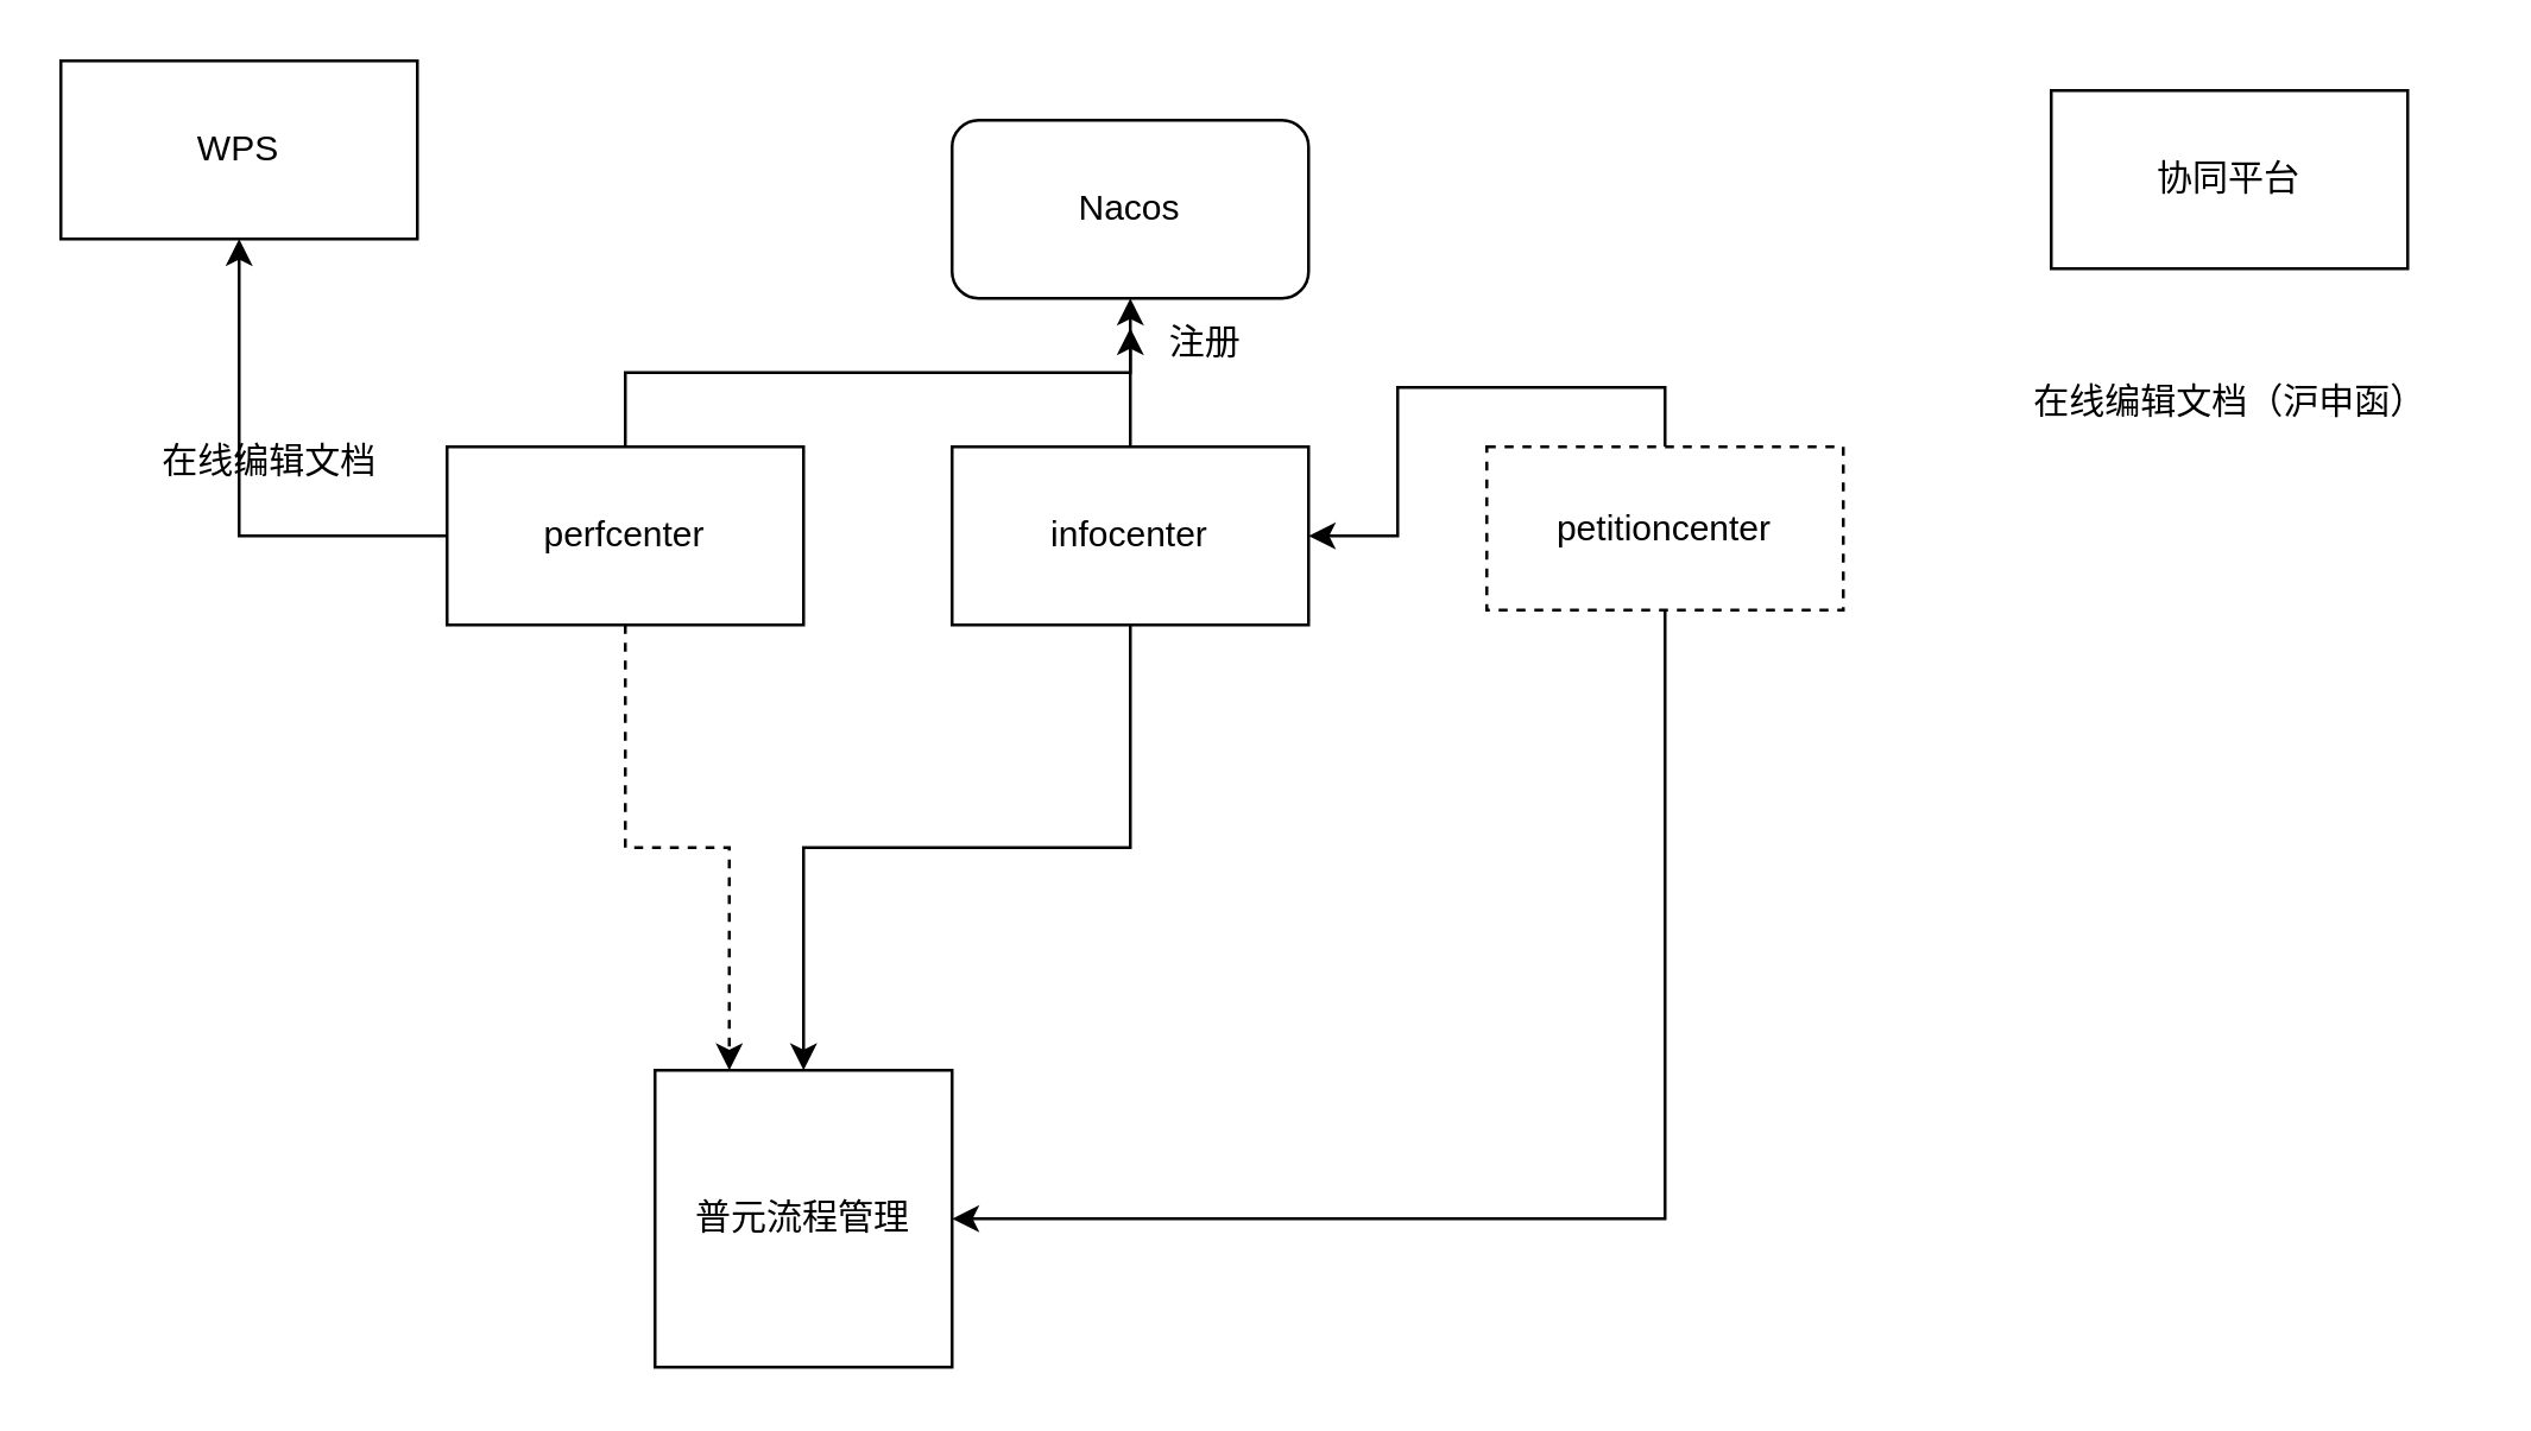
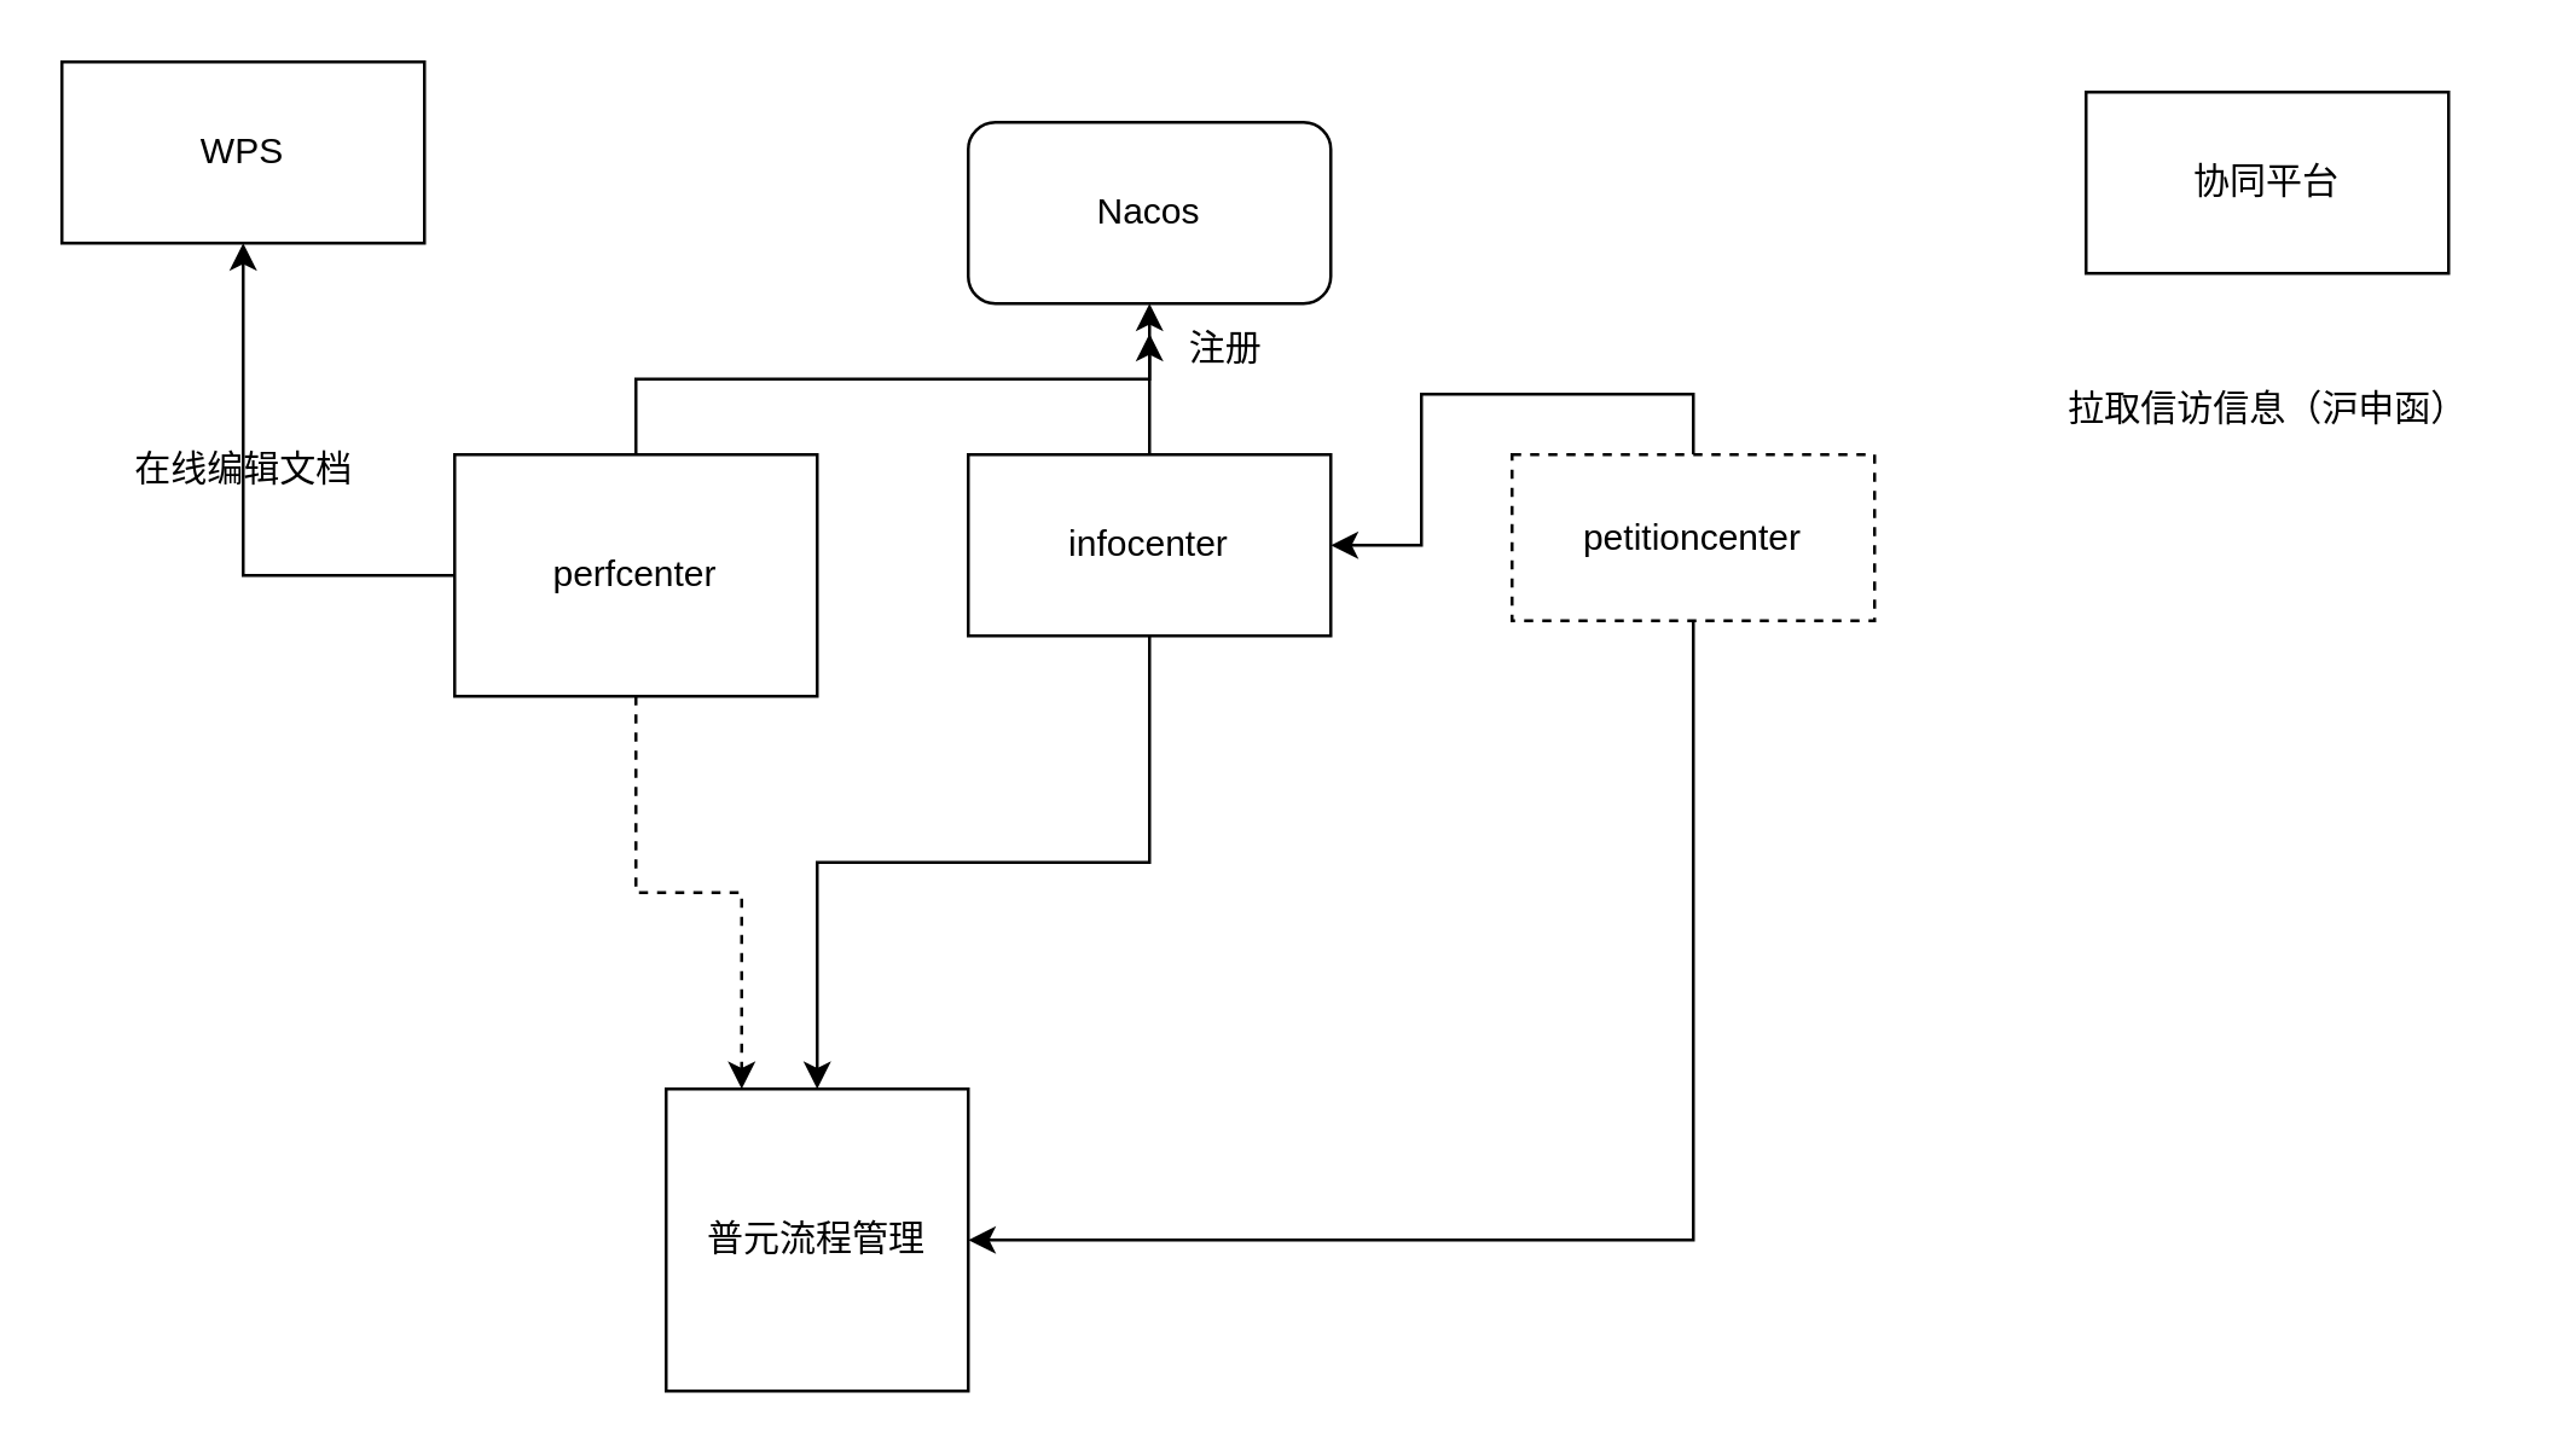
  <mxCell id="0" />
  <mxCell id="1" parent="0" />
  <mxCell id="2" style="edgeStyle=orthogonalEdgeStyle;rounded=0;orthogonalLoop=1;jettySize=auto;html=1;exitX=0.5;exitY=0;exitDx=0;exitDy=0;" edge="1" parent="1" source="4"><mxGeometry relative="1" as="geometry"><mxPoint x="380" y="110" as="targetPoint" /></mxGeometry></mxCell>
  <mxCell id="3" style="edgeStyle=orthogonalEdgeStyle;rounded=0;orthogonalLoop=1;jettySize=auto;html=1;exitX=0.5;exitY=1;exitDx=0;exitDy=0;entryX=0.5;entryY=0;entryDx=0;entryDy=0;" edge="1" parent="1" source="4" target="15"><mxGeometry relative="1" as="geometry" /></mxCell>
  <mxCell id="4" value="infocenter" style="rounded=0;whiteSpace=wrap;html=1;" vertex="1" parent="1"><mxGeometry x="320" y="150" width="120" height="60" as="geometry" /></mxCell>
  <mxCell id="5" value="Nacos" style="rounded=1;whiteSpace=wrap;html=1;" vertex="1" parent="1"><mxGeometry x="320" y="40" width="120" height="60" as="geometry" /></mxCell>
  <mxCell id="6" style="edgeStyle=orthogonalEdgeStyle;rounded=0;orthogonalLoop=1;jettySize=auto;html=1;exitX=0.5;exitY=0;exitDx=0;exitDy=0;" edge="1" parent="1" source="9" target="5"><mxGeometry relative="1" as="geometry" /></mxCell>
  <mxCell id="7" style="edgeStyle=orthogonalEdgeStyle;rounded=0;orthogonalLoop=1;jettySize=auto;html=1;exitX=0.5;exitY=1;exitDx=0;exitDy=0;entryX=0.25;entryY=0;entryDx=0;entryDy=0;dashed=1;" edge="1" parent="1" source="9" target="15"><mxGeometry relative="1" as="geometry" /></mxCell>
  <mxCell id="8" style="edgeStyle=orthogonalEdgeStyle;rounded=0;orthogonalLoop=1;jettySize=auto;html=1;exitX=0;exitY=0.5;exitDx=0;exitDy=0;entryX=0.5;entryY=1;entryDx=0;entryDy=0;" edge="1" parent="1" source="9" target="16"><mxGeometry relative="1" as="geometry" /></mxCell>
- <mxCell id="9" value="perfcenter" style="rounded=0;whiteSpace=wrap;html=1;" vertex="1" parent="1"><mxGeometry x="150" y="150" width="120" height="60" as="geometry" /></mxCell>
+ <mxCell id="9" value="perfcenter" style="rounded=0;whiteSpace=wrap;html=1;" vertex="1" parent="1"><mxGeometry x="150" y="150" width="120" height="80" as="geometry" /></mxCell>
  <mxCell id="10" style="edgeStyle=orthogonalEdgeStyle;rounded=0;orthogonalLoop=1;jettySize=auto;html=1;exitX=0.5;exitY=0;exitDx=0;exitDy=0;" edge="1" parent="1" source="12" target="4"><mxGeometry relative="1" as="geometry" /></mxCell>
  <mxCell id="11" style="edgeStyle=orthogonalEdgeStyle;rounded=0;orthogonalLoop=1;jettySize=auto;html=1;exitX=0.5;exitY=1;exitDx=0;exitDy=0;entryX=1;entryY=0.5;entryDx=0;entryDy=0;" edge="1" parent="1" source="12" target="15"><mxGeometry relative="1" as="geometry" /></mxCell>
  <mxCell id="12" value="petitioncenter" style="rounded=0;whiteSpace=wrap;html=1;dashed=1;" vertex="1" parent="1"><mxGeometry x="500" y="150" width="120" height="55" as="geometry" /></mxCell>
  <mxCell id="13" value="协同平台" style="rounded=0;whiteSpace=wrap;html=1;" vertex="1" parent="1"><mxGeometry x="690" y="30" width="120" height="60" as="geometry" /></mxCell>
- <mxCell id="14" value="在线编辑文档（沪申函）" style="text;html=1;align=center;verticalAlign=middle;resizable=0;points=[];autosize=1;strokeColor=none;fillColor=none;" vertex="1" parent="1"><mxGeometry x="670" y="120" width="160" height="30" as="geometry" /></mxCell>
+ <mxCell id="14" value="拉取信访信息（沪申函）" style="text;html=1;align=center;verticalAlign=middle;resizable=0;points=[];autosize=1;strokeColor=none;fillColor=none;" vertex="1" parent="1"><mxGeometry x="670" y="120" width="160" height="30" as="geometry" /></mxCell>
  <mxCell id="15" value="普元流程管理" style="whiteSpace=wrap;html=1;aspect=fixed;" vertex="1" parent="1"><mxGeometry x="220" y="360" width="100" height="100" as="geometry" /></mxCell>
  <mxCell id="16" value="WPS" style="rounded=0;whiteSpace=wrap;html=1;" vertex="1" parent="1"><mxGeometry x="20" y="20" width="120" height="60" as="geometry" /></mxCell>
- <mxCell id="17" value="在线编辑文档" style="text;html=1;align=center;verticalAlign=middle;resizable=0;points=[];autosize=1;strokeColor=none;fillColor=none;" vertex="1" parent="1"><mxGeometry x="40" y="140" width="100" height="30" as="geometry" /></mxCell>
+ <mxCell id="17" value="在线编辑文档" style="text;html=1;align=center;verticalAlign=middle;resizable=0;points=[];autosize=1;strokeColor=none;fillColor=none;" vertex="1" parent="1"><mxGeometry x="30" y="140" width="100" height="30" as="geometry" /></mxCell>
  <mxCell id="18" value="注册" style="text;html=1;align=center;verticalAlign=middle;resizable=0;points=[];autosize=1;strokeColor=none;fillColor=none;" vertex="1" parent="1"><mxGeometry x="380" y="100" width="50" height="30" as="geometry" /></mxCell>
